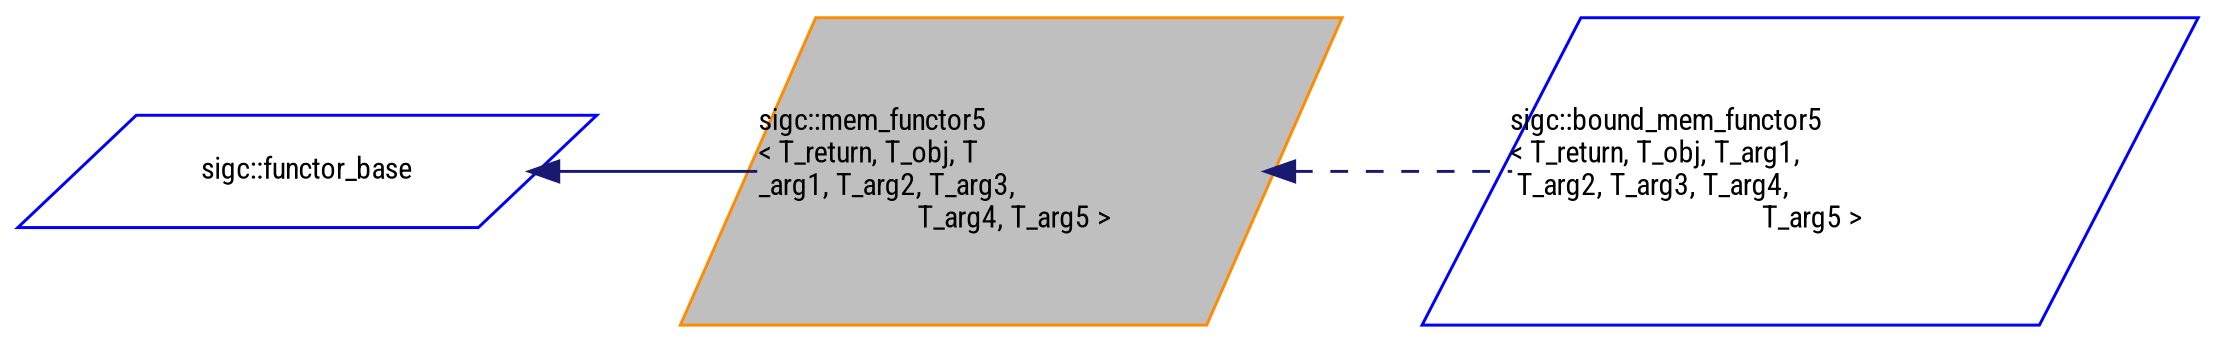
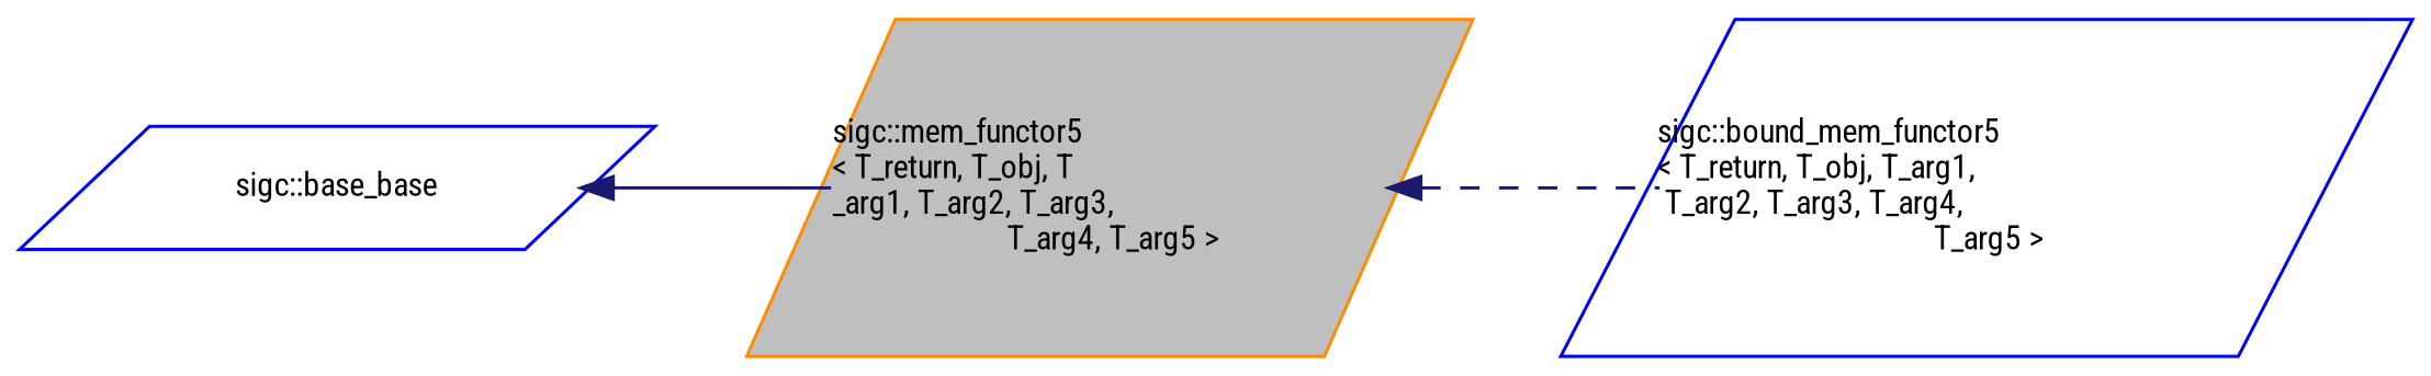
  digraph {
    rankdir=LR
    fontname="Roboto Condensed"
    node [color=blue fillcolor=white fontname="Roboto Condensed" fontsize=10 shape=parallelogram style=filled]
    edge [color=midnightblue dir=back fontname="Roboto Condensed" fontsize=10 labelfontname=Sans labelfontsize=10]
    n1 [color=darkorange fillcolor=grey75 fontcolor=black height=0.2 label="sigc::mem_functor5\l\< T_return, T_obj, T\l_arg1, T_arg2, T_arg3,\l T_arg4, T_arg5 \>" width=0.4]
    n2 [height=0.2 label="sigc::bound_mem_functor5\l\< T_return, T_obj, T_arg1,\l T_arg2, T_arg3, T_arg4,\l T_arg5 \>" width=0.4]
-   n3 [height=0.2 label="sigc::functor_base" width=0.4]
+   n3 [height=0.2 label="sigc::base_base" width=0.4]
    n1 -> n2 [style=dashed]
    n3 -> n1 [style=solid]
  }
